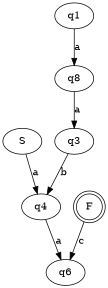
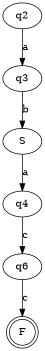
  digraph {
    S
    q4
-   q1
-   q2 [label=q8]
+   q2
    q3
    F [shape=doublecircle]
    n7 [label=q6]
    S -> q4 [label=a]
-   q4 -> n7 [label=a]
-   q1 -> q2 [label=a]
+   q4 -> n7 [label=c]
    q2 -> q3 [label=a]
-   q3 -> q4 [label=b]
-   F -> n7 [label=c]
+   q3 -> S [label=b]
+   n7 -> F [label=c]
  }
